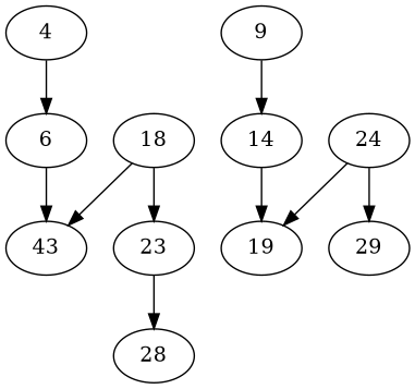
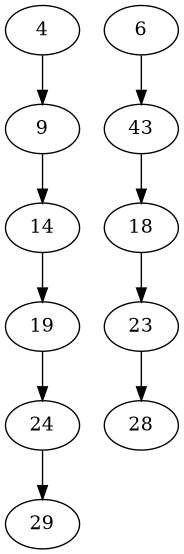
  digraph {
    4
    9
    n3 [label=6]
    n4 [label=43]
    14
    18
    19
    23
    24
    28
    29
-   4 -> n3
+   4 -> 9
    9 -> 14
    n3 -> n4
-   18 -> n4
+   n4 -> 18
    14 -> 19
    18 -> 23
-   24 -> 19
+   19 -> 24
    23 -> 28
    24 -> 29
  }
